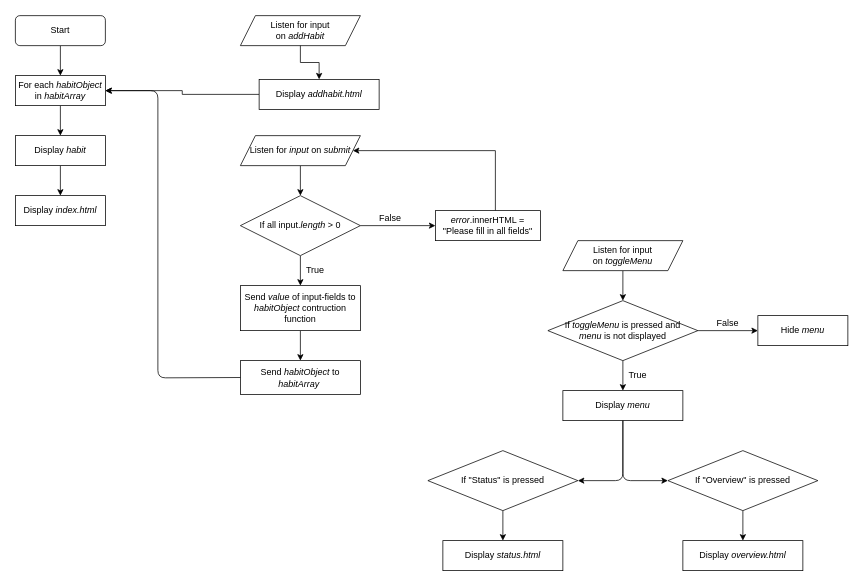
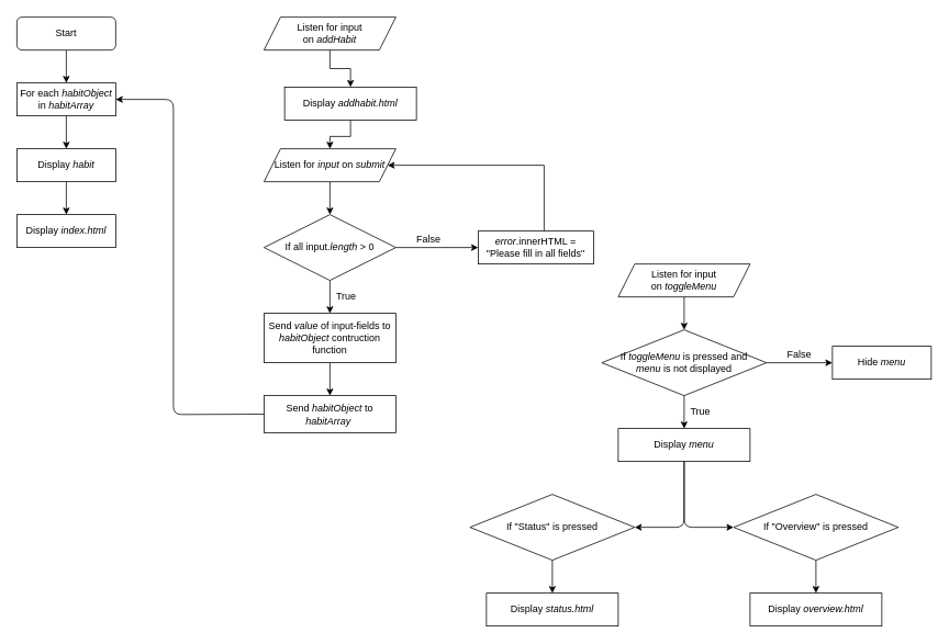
  <mxCell id="0" />
  <mxCell id="1" parent="0" />
  <mxCell id="2" value="" style="edgeStyle=orthogonalEdgeStyle;rounded=0;orthogonalLoop=1;jettySize=auto;html=1;" edge="1" parent="1" source="3" target="5"><mxGeometry relative="1" as="geometry" /></mxCell>
  <mxCell id="3" value="Start" style="rounded=1;whiteSpace=wrap;html=1;" vertex="1" parent="1"><mxGeometry x="20" y="20" width="120" height="40" as="geometry" /></mxCell>
  <mxCell id="4" value="" style="edgeStyle=orthogonalEdgeStyle;rounded=0;orthogonalLoop=1;jettySize=auto;html=1;" edge="1" parent="1" source="5" target="25"><mxGeometry relative="1" as="geometry" /></mxCell>
  <mxCell id="5" value="For each &lt;i&gt;habitObject&lt;/i&gt; in &lt;i&gt;habitArray&lt;/i&gt;" style="whiteSpace=wrap;html=1;rounded=0;" vertex="1" parent="1"><mxGeometry x="20" y="100" width="120" height="40" as="geometry" /></mxCell>
  <mxCell id="6" value="" style="edgeStyle=orthogonalEdgeStyle;rounded=0;orthogonalLoop=1;jettySize=auto;html=1;" edge="1" parent="1" source="7" target="10"><mxGeometry relative="1" as="geometry" /></mxCell>
  <mxCell id="7" value="Listen for input &lt;br&gt;on &lt;i&gt;toggleMenu&lt;/i&gt;" style="shape=parallelogram;perimeter=parallelogramPerimeter;whiteSpace=wrap;html=1;fixedSize=1;rounded=0;" vertex="1" parent="1"><mxGeometry x="750" y="320" width="160" height="40" as="geometry" /></mxCell>
  <mxCell id="8" value="" style="edgeStyle=orthogonalEdgeStyle;rounded=0;orthogonalLoop=1;jettySize=auto;html=1;" edge="1" parent="1" source="10" target="11"><mxGeometry relative="1" as="geometry" /></mxCell>
  <mxCell id="9" value="" style="edgeStyle=orthogonalEdgeStyle;rounded=0;orthogonalLoop=1;jettySize=auto;html=1;" edge="1" parent="1" source="10" target="13"><mxGeometry relative="1" as="geometry" /></mxCell>
  <mxCell id="10" value="If &lt;i&gt;toggleMenu &lt;/i&gt;is pressed and &lt;br&gt;&lt;i&gt;menu &lt;/i&gt;is not displayed" style="rhombus;whiteSpace=wrap;html=1;rounded=0;" vertex="1" parent="1"><mxGeometry x="730" y="400" width="200" height="80" as="geometry" /></mxCell>
  <mxCell id="11" value="Display &lt;i&gt;menu&lt;/i&gt;" style="whiteSpace=wrap;html=1;rounded=0;" vertex="1" parent="1"><mxGeometry x="750" y="520" width="160" height="40" as="geometry" /></mxCell>
  <mxCell id="12" value="True" style="text;html=1;strokeColor=none;fillColor=none;align=center;verticalAlign=middle;whiteSpace=wrap;rounded=0;" vertex="1" parent="1"><mxGeometry x="830" y="490" width="40" height="20" as="geometry" /></mxCell>
  <mxCell id="13" value="Hide&amp;nbsp;&lt;i&gt;menu&lt;/i&gt;" style="whiteSpace=wrap;html=1;rounded=0;" vertex="1" parent="1"><mxGeometry x="1010" y="420" width="120" height="40" as="geometry" /></mxCell>
  <mxCell id="14" style="edgeStyle=orthogonalEdgeStyle;rounded=0;orthogonalLoop=1;jettySize=auto;html=1;exitX=0.5;exitY=1;exitDx=0;exitDy=0;" edge="1" parent="1" source="12" target="12"><mxGeometry relative="1" as="geometry" /></mxCell>
  <mxCell id="15" value="False" style="text;html=1;strokeColor=none;fillColor=none;align=center;verticalAlign=middle;whiteSpace=wrap;rounded=0;" vertex="1" parent="1"><mxGeometry x="950" y="420" width="40" height="20" as="geometry" /></mxCell>
  <mxCell id="16" value="" style="edgeStyle=orthogonalEdgeStyle;rounded=0;orthogonalLoop=1;jettySize=auto;html=1;" edge="1" parent="1" source="17" target="18"><mxGeometry relative="1" as="geometry" /></mxCell>
  <mxCell id="17" value="If &quot;Overview&quot; is pressed" style="rhombus;whiteSpace=wrap;html=1;rounded=0;" vertex="1" parent="1"><mxGeometry x="890" y="600" width="200" height="80" as="geometry" /></mxCell>
  <mxCell id="18" value="Display &lt;i&gt;overview.html&lt;/i&gt;" style="whiteSpace=wrap;html=1;rounded=0;" vertex="1" parent="1"><mxGeometry x="910" y="720" width="160" height="40" as="geometry" /></mxCell>
  <mxCell id="19" value="" style="edgeStyle=orthogonalEdgeStyle;rounded=0;orthogonalLoop=1;jettySize=auto;html=1;" edge="1" parent="1" source="20" target="21"><mxGeometry relative="1" as="geometry" /></mxCell>
  <mxCell id="20" value="If &quot;Status&quot; is pressed" style="rhombus;whiteSpace=wrap;html=1;rounded=0;" vertex="1" parent="1"><mxGeometry x="570" y="600" width="200" height="80" as="geometry" /></mxCell>
  <mxCell id="21" value="Display &lt;i&gt;status.html&lt;/i&gt;" style="whiteSpace=wrap;html=1;rounded=0;" vertex="1" parent="1"><mxGeometry x="590" y="720" width="160" height="40" as="geometry" /></mxCell>
  <mxCell id="22" value="" style="endArrow=classic;html=1;exitX=0.5;exitY=1;exitDx=0;exitDy=0;entryX=1;entryY=0.5;entryDx=0;entryDy=0;" edge="1" parent="1" source="11" target="20"><mxGeometry width="50" height="50" relative="1" as="geometry"><mxPoint x="740" y="660" as="sourcePoint" /><mxPoint x="790" y="610" as="targetPoint" /><Array as="points"><mxPoint x="830" y="640" /></Array></mxGeometry></mxCell>
  <mxCell id="23" value="" style="endArrow=classic;html=1;exitX=0.5;exitY=1;exitDx=0;exitDy=0;entryX=0;entryY=0.5;entryDx=0;entryDy=0;" edge="1" parent="1" source="11" target="17"><mxGeometry width="50" height="50" relative="1" as="geometry"><mxPoint x="740" y="660" as="sourcePoint" /><mxPoint x="790" y="610" as="targetPoint" /><Array as="points"><mxPoint x="830" y="640" /></Array></mxGeometry></mxCell>
  <mxCell id="24" value="" style="edgeStyle=orthogonalEdgeStyle;rounded=0;orthogonalLoop=1;jettySize=auto;html=1;" edge="1" parent="1" source="25" target="43"><mxGeometry relative="1" as="geometry" /></mxCell>
  <mxCell id="25" value="Display&amp;nbsp;&lt;i&gt;habit&lt;/i&gt;" style="whiteSpace=wrap;html=1;rounded=0;" vertex="1" parent="1"><mxGeometry x="20" y="180" width="120" height="40" as="geometry" /></mxCell>
  <mxCell id="26" value="Listen for input &lt;br&gt;on &lt;i&gt;addHabit&lt;/i&gt;" style="shape=parallelogram;perimeter=parallelogramPerimeter;whiteSpace=wrap;html=1;fixedSize=1;rounded=0;" vertex="1" parent="1"><mxGeometry x="320" y="20" width="160" height="40" as="geometry" /></mxCell>
  <mxCell id="27" value="" style="edgeStyle=orthogonalEdgeStyle;rounded=0;orthogonalLoop=1;jettySize=auto;html=1;exitX=0.5;exitY=1;exitDx=0;exitDy=0;" edge="1" source="26" target="29" parent="1"><mxGeometry relative="1" as="geometry"><mxPoint x="400" y="180" as="sourcePoint" /></mxGeometry></mxCell>
- <mxCell id="28" value="" style="edgeStyle=orthogonalEdgeStyle;rounded=0;orthogonalLoop=1;jettySize=auto;html=1;" edge="1" parent="1" source="29" target="5"><mxGeometry relative="1" as="geometry" /></mxCell>
+ <mxCell id="28" value="" style="edgeStyle=orthogonalEdgeStyle;rounded=0;orthogonalLoop=1;jettySize=auto;html=1;" edge="1" parent="1" source="29" target="32"><mxGeometry relative="1" as="geometry" /></mxCell>
  <mxCell id="29" value="Display &lt;i&gt;addhabit.html&lt;/i&gt;" style="whiteSpace=wrap;html=1;rounded=0;" vertex="1" parent="1"><mxGeometry x="345" y="105" width="160" height="40" as="geometry" /></mxCell>
  <mxCell id="30" style="edgeStyle=orthogonalEdgeStyle;rounded=0;orthogonalLoop=1;jettySize=auto;html=1;exitX=0.5;exitY=1;exitDx=0;exitDy=0;" edge="1" parent="1"><mxGeometry relative="1" as="geometry"><mxPoint x="420" y="210" as="sourcePoint" /><mxPoint x="420" y="210" as="targetPoint" /></mxGeometry></mxCell>
  <mxCell id="31" value="" style="edgeStyle=orthogonalEdgeStyle;rounded=0;orthogonalLoop=1;jettySize=auto;html=1;" edge="1" parent="1" source="32" target="35"><mxGeometry relative="1" as="geometry" /></mxCell>
  <mxCell id="32" value="Listen for &lt;i&gt;input &lt;/i&gt;on &lt;i&gt;submit&lt;/i&gt;" style="shape=parallelogram;perimeter=parallelogramPerimeter;whiteSpace=wrap;html=1;fixedSize=1;rounded=0;" vertex="1" parent="1"><mxGeometry x="320" y="180" width="160" height="40" as="geometry" /></mxCell>
  <mxCell id="33" value="" style="edgeStyle=orthogonalEdgeStyle;rounded=0;orthogonalLoop=1;jettySize=auto;html=1;" edge="1" parent="1" source="35" target="37"><mxGeometry relative="1" as="geometry" /></mxCell>
  <mxCell id="34" value="" style="edgeStyle=orthogonalEdgeStyle;rounded=0;orthogonalLoop=1;jettySize=auto;html=1;" edge="1" parent="1" source="35" target="40"><mxGeometry relative="1" as="geometry" /></mxCell>
  <mxCell id="35" value="If all input.&lt;i&gt;length &lt;/i&gt;&amp;gt; 0" style="rhombus;whiteSpace=wrap;html=1;rounded=0;" vertex="1" parent="1"><mxGeometry x="320" y="260" width="160" height="80" as="geometry" /></mxCell>
  <mxCell id="36" value="" style="edgeStyle=orthogonalEdgeStyle;rounded=0;orthogonalLoop=1;jettySize=auto;html=1;" edge="1" parent="1" source="37" target="42"><mxGeometry relative="1" as="geometry" /></mxCell>
  <mxCell id="37" value="Send&amp;nbsp;&lt;i&gt;value &lt;/i&gt;of input-fields to &lt;i&gt;habitObject&lt;/i&gt;&amp;nbsp;contruction function" style="whiteSpace=wrap;html=1;rounded=0;" vertex="1" parent="1"><mxGeometry x="320" y="380" width="160" height="60" as="geometry" /></mxCell>
  <mxCell id="38" value="True" style="text;html=1;strokeColor=none;fillColor=none;align=center;verticalAlign=middle;whiteSpace=wrap;rounded=0;" vertex="1" parent="1"><mxGeometry x="400" y="350" width="40" height="20" as="geometry" /></mxCell>
  <mxCell id="39" value="" style="edgeStyle=orthogonalEdgeStyle;rounded=0;orthogonalLoop=1;jettySize=auto;html=1;entryX=1;entryY=0.5;entryDx=0;entryDy=0;" edge="1" parent="1" source="40" target="32"><mxGeometry relative="1" as="geometry"><mxPoint x="650" y="200" as="targetPoint" /><Array as="points"><mxPoint x="660" y="200" /></Array></mxGeometry></mxCell>
  <mxCell id="40" value="&lt;i&gt;error&lt;/i&gt;.innerHTML = &quot;Please fill in all fields&quot;" style="whiteSpace=wrap;html=1;rounded=0;" vertex="1" parent="1"><mxGeometry x="580" y="280" width="140" height="40" as="geometry" /></mxCell>
  <mxCell id="41" value="False" style="text;html=1;strokeColor=none;fillColor=none;align=center;verticalAlign=middle;whiteSpace=wrap;rounded=0;" vertex="1" parent="1"><mxGeometry x="500" y="280" width="40" height="20" as="geometry" /></mxCell>
  <mxCell id="42" value="Send &lt;i&gt;habitObject &lt;/i&gt;to &lt;i&gt;habitArray&lt;/i&gt;&amp;nbsp;" style="whiteSpace=wrap;html=1;rounded=0;" vertex="1" parent="1"><mxGeometry x="320" y="480" width="160" height="45" as="geometry" /></mxCell>
  <mxCell id="43" value="Display&amp;nbsp;&lt;i&gt;index.html&lt;/i&gt;" style="whiteSpace=wrap;html=1;rounded=0;" vertex="1" parent="1"><mxGeometry x="20" y="260" width="120" height="40" as="geometry" /></mxCell>
  <mxCell id="44" value="" style="endArrow=classic;html=1;exitX=0;exitY=0.5;exitDx=0;exitDy=0;entryX=1;entryY=0.5;entryDx=0;entryDy=0;" edge="1" parent="1" source="42" target="5"><mxGeometry width="50" height="50" relative="1" as="geometry"><mxPoint x="580" y="360" as="sourcePoint" /><mxPoint x="630" y="310" as="targetPoint" /><Array as="points"><mxPoint x="210" y="503" /><mxPoint x="210" y="120" /></Array></mxGeometry></mxCell>
